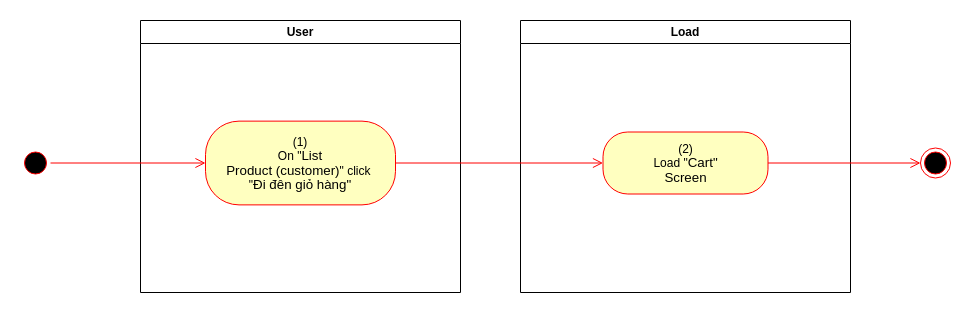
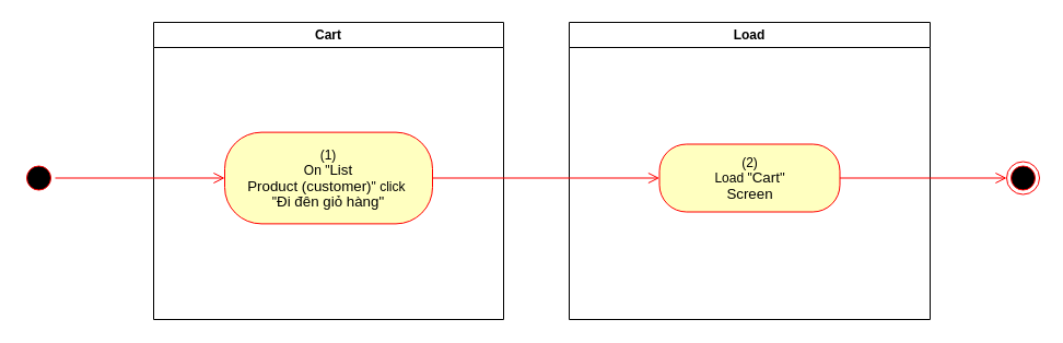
  <mxCell id="0" />
  <mxCell id="1" parent="0" />
- <mxCell id="2" value="User" style="swimlane;whiteSpace=wrap" vertex="1" parent="1"><mxGeometry x="140" y="20" width="320" height="272" as="geometry"><mxRectangle x="120" y="128" width="60" height="23" as="alternateBounds" /></mxGeometry></mxCell>
+ <mxCell id="2" value="Cart" style="swimlane;whiteSpace=wrap" vertex="1" parent="1"><mxGeometry x="140" y="20" width="320" height="272" as="geometry"><mxRectangle x="120" y="128" width="60" height="23" as="alternateBounds" /></mxGeometry></mxCell>
  <mxCell id="3" value="&lt;span&gt;(1)&lt;/span&gt;&lt;br style=&quot;padding: 0px ; margin: 0px&quot;&gt;&lt;span&gt;On &quot;&lt;/span&gt;&lt;span lang=&quot;EN-GB&quot; style=&quot;font-size: 10pt ; line-height: 107% ; font-family: &amp;#34;arial&amp;#34; , sans-serif&quot;&gt;List&lt;br&gt;Product (customer)&lt;/span&gt;&lt;span&gt;&quot; click&amp;nbsp;&lt;/span&gt;&lt;br style=&quot;padding: 0px ; margin: 0px&quot;&gt;&lt;span&gt;&quot;&lt;/span&gt;&lt;span lang=&quot;EN-GB&quot; style=&quot;font-size: 10.0pt ; line-height: 107% ; font-family: &amp;#34;arial&amp;#34; , sans-serif&quot;&gt;Đi đên giỏ hàng&quot;&lt;/span&gt;" style="rounded=1;whiteSpace=wrap;html=1;arcSize=40;fontColor=#000000;fillColor=#ffffc0;strokeColor=#ff0000;" vertex="1" parent="2"><mxGeometry x="65" y="100.63" width="190" height="83.75" as="geometry" /></mxCell>
  <mxCell id="4" value="Load" style="swimlane;whiteSpace=wrap;startSize=23;" vertex="1" parent="1"><mxGeometry x="520" y="20" width="330" height="272" as="geometry" /></mxCell>
  <mxCell id="5" value="(2)&lt;br&gt;Load &quot;&lt;span lang=&quot;EN-GB&quot; style=&quot;font-size: 10pt ; line-height: 107% ; font-family: &amp;#34;arial&amp;#34; , sans-serif&quot;&gt;&lt;span lang=&quot;EN-GB&quot; style=&quot;font-size: 10pt ; line-height: 107% ; font-family: &amp;#34;arial&amp;#34; , sans-serif&quot;&gt;Cart&lt;/span&gt;&quot;&lt;br&gt;Screen&lt;br&gt;&lt;/span&gt;" style="rounded=1;whiteSpace=wrap;html=1;arcSize=40;fontColor=#000000;fillColor=#ffffc0;strokeColor=#ff0000;" vertex="1" parent="4"><mxGeometry x="82.5" y="111.5" width="165" height="62" as="geometry" /></mxCell>
  <mxCell id="6" value="" style="ellipse;html=1;shape=startState;fillColor=#000000;strokeColor=#ff0000;" vertex="1" parent="1"><mxGeometry x="20" y="147.5" width="30" height="30" as="geometry" /></mxCell>
  <mxCell id="7" value="" style="edgeStyle=orthogonalEdgeStyle;html=1;verticalAlign=bottom;endArrow=open;endSize=8;strokeColor=#ff0000;rounded=0;entryX=0;entryY=0.5;entryDx=0;entryDy=0;" edge="1" parent="1" source="6" target="3"><mxGeometry relative="1" as="geometry"><mxPoint x="200" y="145" as="targetPoint" /></mxGeometry></mxCell>
  <mxCell id="8" value="" style="edgeStyle=orthogonalEdgeStyle;html=1;verticalAlign=bottom;endArrow=open;endSize=8;strokeColor=#ff0000;rounded=0;entryX=0;entryY=0.5;entryDx=0;entryDy=0;" edge="1" parent="1" source="3" target="5"><mxGeometry relative="1" as="geometry"><mxPoint x="600" y="163" as="targetPoint" /></mxGeometry></mxCell>
  <mxCell id="9" value="" style="ellipse;html=1;shape=endState;fillColor=#000000;strokeColor=#ff0000;" vertex="1" parent="1"><mxGeometry x="920" y="147.5" width="30" height="30" as="geometry" /></mxCell>
  <mxCell id="10" value="" style="edgeStyle=orthogonalEdgeStyle;html=1;verticalAlign=bottom;endArrow=open;endSize=8;strokeColor=#ff0000;rounded=0;exitX=1;exitY=0.5;exitDx=0;exitDy=0;entryX=0;entryY=0.5;entryDx=0;entryDy=0;" edge="1" parent="1" source="5" target="9"><mxGeometry relative="1" as="geometry"><mxPoint x="820" y="652" as="targetPoint" /><mxPoint x="850" y="677" as="sourcePoint" /></mxGeometry></mxCell>
